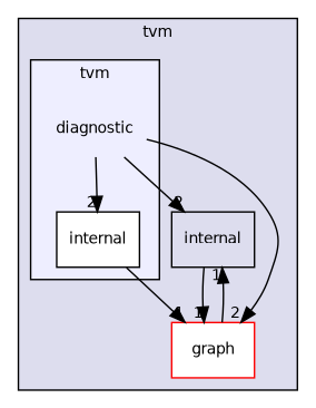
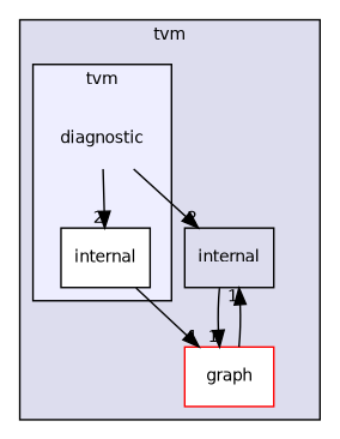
  digraph {
    compound=true
    node [fontname=Helvetica fontsize=10 shape=box]
    edge [headlabel=2 labeldistance=1.5 labelfontname=Helvetica labelfontsize=10]
    n1 [label=diagnostic shape=plaintext]
    n2 [fillcolor=white label=internal style=filled]
    n3 [label=internal]
    n4 [color=red fillcolor=white label="graph" style=filled]
    subgraph cluster_1 {
      bgcolor="#ddddee"
      fontname=Helvetica
      fontsize=10
      label=tvm
      pencolor=black
      n3
      n4
      subgraph cluster_2 {
        bgcolor="#eeeeff"
        fontname=Helvetica
        fontsize=10
        pencolor=black
        n1
        n2
      }
    }
    n1 -> n2
    n1 -> n3
-   n1 -> n4
    n2 -> n4 [headlabel=1]
    n3 -> n4 [headlabel=1]
    n4 -> n3 [headlabel=1]
  }
